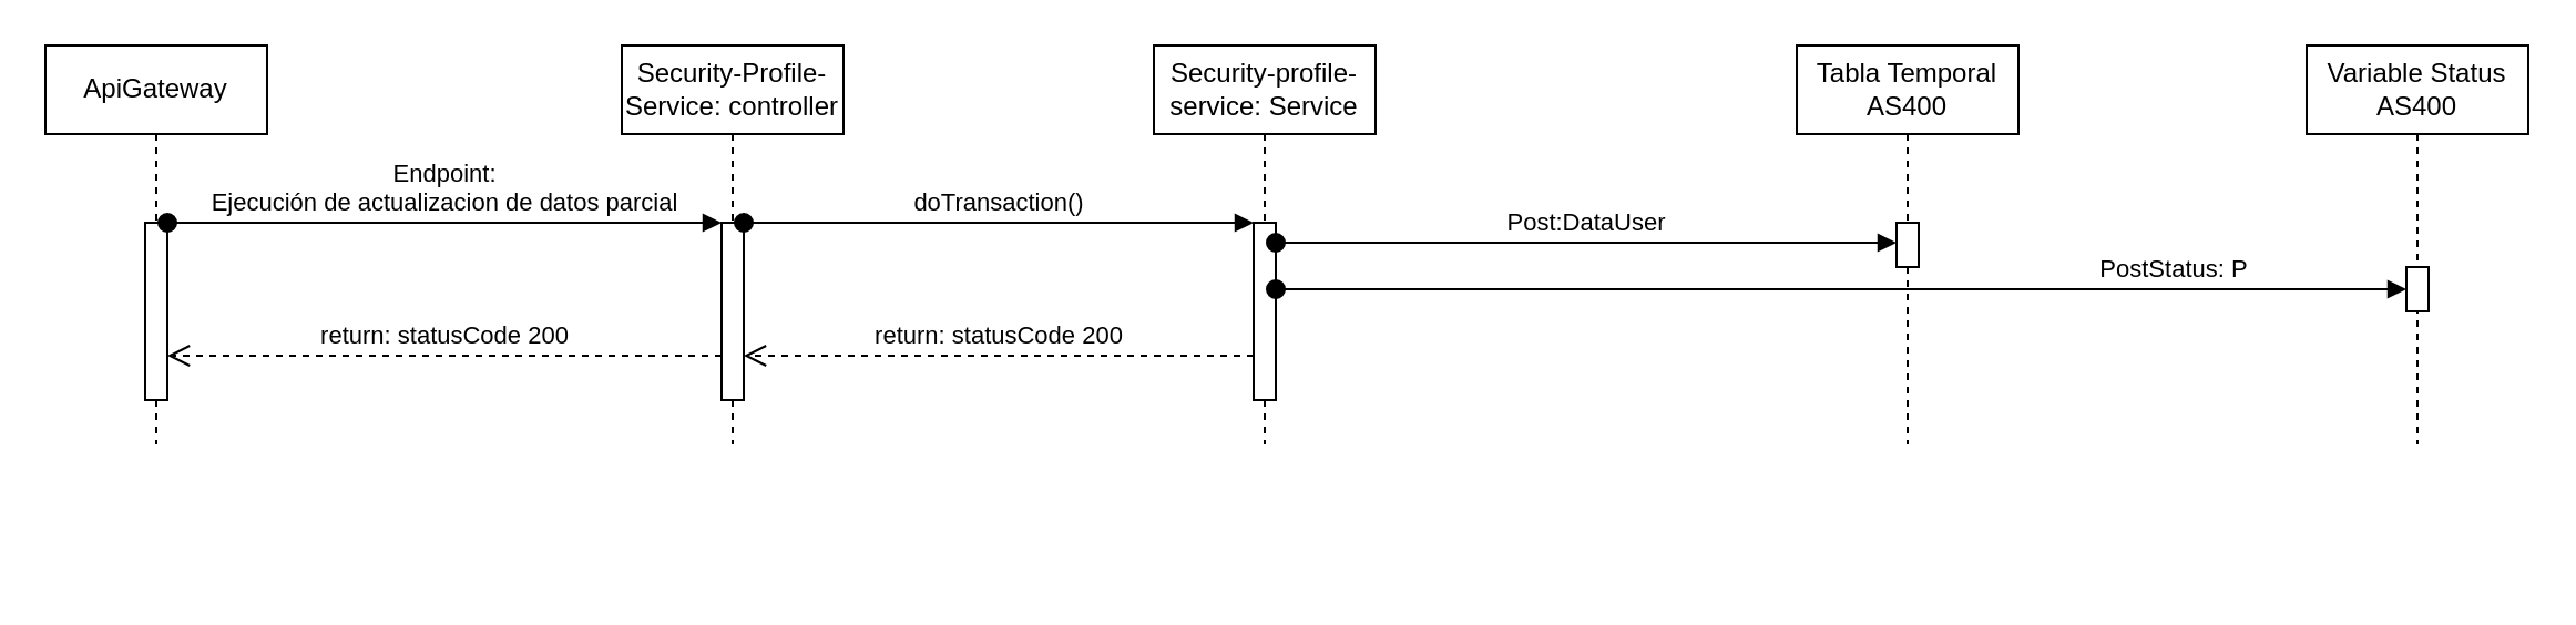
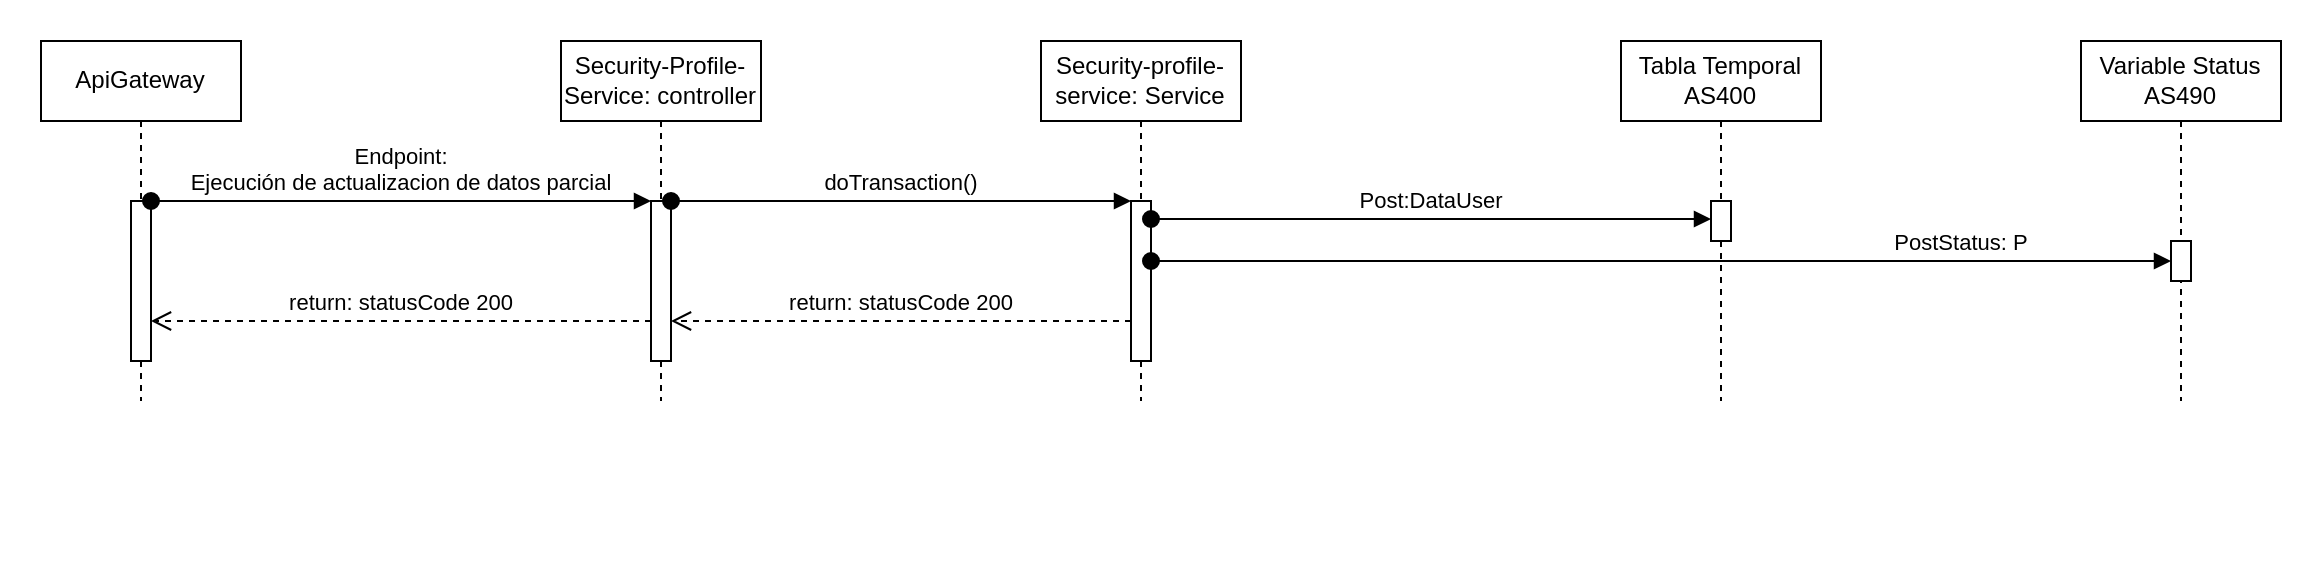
  <mxCell id="0" />
  <mxCell id="1" parent="0" />
  <mxCell id="2" value="ApiGateway" style="shape=umlLifeline;perimeter=lifelinePerimeter;whiteSpace=wrap;html=1;container=0;dropTarget=0;collapsible=0;recursiveResize=0;outlineConnect=0;portConstraint=eastwest;newEdgeStyle={&quot;edgeStyle&quot;:&quot;elbowEdgeStyle&quot;,&quot;elbow&quot;:&quot;vertical&quot;,&quot;curved&quot;:0,&quot;rounded&quot;:0};" parent="1" vertex="1"><mxGeometry x="20" y="20" width="100" height="180" as="geometry" /></mxCell>
  <mxCell id="3" value="" style="html=1;points=[];perimeter=orthogonalPerimeter;outlineConnect=0;targetShapes=umlLifeline;portConstraint=eastwest;newEdgeStyle={&quot;edgeStyle&quot;:&quot;elbowEdgeStyle&quot;,&quot;elbow&quot;:&quot;vertical&quot;,&quot;curved&quot;:0,&quot;rounded&quot;:0};" parent="2" vertex="1"><mxGeometry x="45" y="80" width="10" height="80" as="geometry" /></mxCell>
  <mxCell id="4" value="Security-Profile-Service: controller" style="shape=umlLifeline;perimeter=lifelinePerimeter;whiteSpace=wrap;html=1;container=0;dropTarget=0;collapsible=0;recursiveResize=0;outlineConnect=0;portConstraint=eastwest;newEdgeStyle={&quot;edgeStyle&quot;:&quot;elbowEdgeStyle&quot;,&quot;elbow&quot;:&quot;vertical&quot;,&quot;curved&quot;:0,&quot;rounded&quot;:0};" parent="1" vertex="1"><mxGeometry x="280" y="20" width="100" height="180" as="geometry" /></mxCell>
  <mxCell id="5" value="" style="html=1;points=[];perimeter=orthogonalPerimeter;outlineConnect=0;targetShapes=umlLifeline;portConstraint=eastwest;newEdgeStyle={&quot;edgeStyle&quot;:&quot;elbowEdgeStyle&quot;,&quot;elbow&quot;:&quot;vertical&quot;,&quot;curved&quot;:0,&quot;rounded&quot;:0};" parent="4" vertex="1"><mxGeometry x="45" y="80" width="10" height="80" as="geometry" /></mxCell>
  <mxCell id="6" value="return: statusCode 200" style="html=1;verticalAlign=bottom;endArrow=open;dashed=1;endSize=8;edgeStyle=elbowEdgeStyle;elbow=vertical;curved=0;rounded=0;" parent="1" source="5" target="3" edge="1"><mxGeometry relative="1" as="geometry"><mxPoint x="155" y="185" as="targetPoint" /><Array as="points"><mxPoint x="270" y="160" /><mxPoint x="150" y="260" /></Array><mxPoint as="offset" /></mxGeometry></mxCell>
  <mxCell id="7" value="Security-profile-service: Service" style="shape=umlLifeline;perimeter=lifelinePerimeter;whiteSpace=wrap;html=1;container=0;dropTarget=0;collapsible=0;recursiveResize=0;outlineConnect=0;portConstraint=eastwest;newEdgeStyle={&quot;edgeStyle&quot;:&quot;elbowEdgeStyle&quot;,&quot;elbow&quot;:&quot;vertical&quot;,&quot;curved&quot;:0,&quot;rounded&quot;:0};" parent="1" vertex="1"><mxGeometry x="520" y="20" width="100" height="180" as="geometry" /></mxCell>
  <mxCell id="8" value="" style="html=1;points=[];perimeter=orthogonalPerimeter;outlineConnect=0;targetShapes=umlLifeline;portConstraint=eastwest;newEdgeStyle={&quot;edgeStyle&quot;:&quot;elbowEdgeStyle&quot;,&quot;elbow&quot;:&quot;vertical&quot;,&quot;curved&quot;:0,&quot;rounded&quot;:0};" parent="7" vertex="1"><mxGeometry x="45" y="80" width="10" height="80" as="geometry" /></mxCell>
  <mxCell id="9" value="Tabla Temporal AS400" style="shape=umlLifeline;perimeter=lifelinePerimeter;whiteSpace=wrap;html=1;container=0;dropTarget=0;collapsible=0;recursiveResize=0;outlineConnect=0;portConstraint=eastwest;newEdgeStyle={&quot;edgeStyle&quot;:&quot;elbowEdgeStyle&quot;,&quot;elbow&quot;:&quot;vertical&quot;,&quot;curved&quot;:0,&quot;rounded&quot;:0};" parent="1" vertex="1"><mxGeometry x="810" y="20" width="100" height="180" as="geometry" /></mxCell>
  <mxCell id="10" value="" style="html=1;points=[];perimeter=orthogonalPerimeter;outlineConnect=0;targetShapes=umlLifeline;portConstraint=eastwest;newEdgeStyle={&quot;edgeStyle&quot;:&quot;elbowEdgeStyle&quot;,&quot;elbow&quot;:&quot;vertical&quot;,&quot;curved&quot;:0,&quot;rounded&quot;:0};" parent="9" vertex="1"><mxGeometry x="45" y="80" width="10" height="20" as="geometry" /></mxCell>
- <mxCell id="11" value="Variable Status AS400" style="shape=umlLifeline;perimeter=lifelinePerimeter;whiteSpace=wrap;html=1;container=0;dropTarget=0;collapsible=0;recursiveResize=0;outlineConnect=0;portConstraint=eastwest;newEdgeStyle={&quot;edgeStyle&quot;:&quot;elbowEdgeStyle&quot;,&quot;elbow&quot;:&quot;vertical&quot;,&quot;curved&quot;:0,&quot;rounded&quot;:0};" parent="1" vertex="1"><mxGeometry x="1040" y="20" width="100" height="180" as="geometry" /></mxCell>
+ <mxCell id="11" value="Variable Status AS490" style="shape=umlLifeline;perimeter=lifelinePerimeter;whiteSpace=wrap;html=1;container=0;dropTarget=0;collapsible=0;recursiveResize=0;outlineConnect=0;portConstraint=eastwest;newEdgeStyle={&quot;edgeStyle&quot;:&quot;elbowEdgeStyle&quot;,&quot;elbow&quot;:&quot;vertical&quot;,&quot;curved&quot;:0,&quot;rounded&quot;:0};" parent="1" vertex="1"><mxGeometry x="1040" y="20" width="100" height="180" as="geometry" /></mxCell>
  <mxCell id="12" value="" style="html=1;points=[];perimeter=orthogonalPerimeter;outlineConnect=0;targetShapes=umlLifeline;portConstraint=eastwest;newEdgeStyle={&quot;edgeStyle&quot;:&quot;elbowEdgeStyle&quot;,&quot;elbow&quot;:&quot;vertical&quot;,&quot;curved&quot;:0,&quot;rounded&quot;:0};" parent="11" vertex="1"><mxGeometry x="45" y="100" width="10" height="20" as="geometry" /></mxCell>
  <mxCell id="13" value="Endpoint:&lt;br&gt;Ejecución de actualizacion de datos parcial" style="html=1;verticalAlign=bottom;startArrow=oval;endArrow=block;startSize=8;edgeStyle=elbowEdgeStyle;elbow=vertical;curved=0;rounded=0;" parent="1" source="3" target="5" edge="1"><mxGeometry relative="1" as="geometry"><mxPoint x="110" y="100" as="sourcePoint" /><mxPoint x="170" y="100.31" as="targetPoint" /><Array as="points"><mxPoint x="170" y="100" /></Array><mxPoint as="offset" /></mxGeometry></mxCell>
  <mxCell id="14" value="doTransaction()" style="html=1;verticalAlign=bottom;startArrow=oval;endArrow=block;startSize=8;edgeStyle=elbowEdgeStyle;elbow=vertical;curved=0;rounded=0;" parent="1" source="5" target="8" edge="1"><mxGeometry relative="1" as="geometry"><mxPoint x="350" y="110" as="sourcePoint" /><mxPoint x="600" y="110" as="targetPoint" /><Array as="points"><mxPoint x="520" y="100" /><mxPoint x="445" y="110" /></Array><mxPoint as="offset" /></mxGeometry></mxCell>
  <mxCell id="15" value="Post:DataUser" style="html=1;verticalAlign=bottom;startArrow=oval;endArrow=block;startSize=8;edgeStyle=elbowEdgeStyle;elbow=vertical;curved=0;rounded=0;" parent="1" edge="1"><mxGeometry relative="1" as="geometry"><mxPoint x="575" y="109" as="sourcePoint" /><mxPoint x="855" y="109" as="targetPoint" /><Array as="points"><mxPoint x="775" y="109" /><mxPoint x="700" y="119" /></Array><mxPoint as="offset" /></mxGeometry></mxCell>
  <mxCell id="16" value="PostStatus: P" style="html=1;verticalAlign=bottom;startArrow=oval;endArrow=block;startSize=8;edgeStyle=elbowEdgeStyle;elbow=vertical;curved=0;rounded=0;" parent="1" source="8" target="12" edge="1"><mxGeometry x="0.588" relative="1" as="geometry"><mxPoint x="630" y="140" as="sourcePoint" /><mxPoint x="910" y="140" as="targetPoint" /><Array as="points"><mxPoint x="1030" y="130" /><mxPoint x="830" y="140" /><mxPoint x="755" y="150" /></Array><mxPoint as="offset" /></mxGeometry></mxCell>
  <mxCell id="17" value="return: statusCode 200" style="html=1;verticalAlign=bottom;endArrow=open;dashed=1;endSize=8;edgeStyle=elbowEdgeStyle;elbow=vertical;curved=0;rounded=0;" parent="1" source="8" target="5" edge="1"><mxGeometry relative="1" as="geometry"><mxPoint x="340" y="170" as="targetPoint" /><Array as="points"><mxPoint x="530" y="160" /><mxPoint x="385" y="169.76" /></Array><mxPoint x="560" y="169.76" as="sourcePoint" /></mxGeometry></mxCell>
